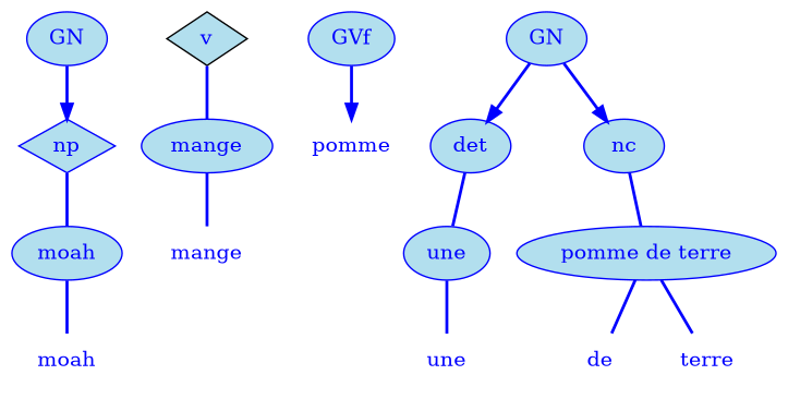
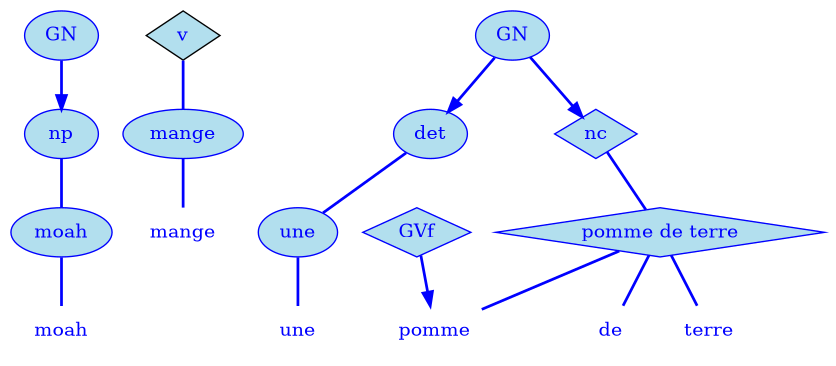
  digraph {
    node [fillcolor=lightblue2 fontcolor=blue shape=plaintext color=blue style=filled]
    edge [arrowhead=none color=blue fontcolor=blue minlen=1 style=bold]
    n1 [height=0.50 label=moah width=0.75 color="" style=""]
    n2 [height=0.50 label=moah shape=ellipse width=1.03]
-   n3 [height=0.50 label=np shape=diamond width=0.75]
+   n3 [height=0.50 label=np shape=ellipse width=0.75]
    n4 [arrowhead=doubleoctagon height=0.50 label=GN width=0.75 shape=""]
    n5 [height=0.50 label=mange width=0.86 color="" style=""]
    n6 [height=0.50 label=mange shape=ellipse width=1.22]
    n7 [color=black height=0.50 label=v shape=diamond width=0.75]
-   n8 [arrowhead=doubleoctagon height=0.50 label=GVf width=0.81 shape=""]
+   n8 [arrowhead=doubleoctagon height=0.50 label=GVf width=0.81 shape=diamond]
    n9 [height=0.50 label=pomme width=0.92 color="" style=""]
    n10 [height=0.50 label=une width=0.75 color="" style=""]
    n11 [height=0.50 label=une shape=ellipse width=0.81]
    n12 [height=0.50 label=det shape=ellipse width=0.75]
    n13 [height=0.50 label=de width=0.75 color="" style=""]
    n14 [height=0.50 label=terre width=0.75 color="" style=""]
-   n15 [height=0.50 label="pomme de terre" shape=ellipse width=2.42]
-   n16 [height=0.50 label=nc shape=ellipse width=0.75]
+   n15 [height=0.50 label="pomme de terre" shape=diamond width=2.42]
+   n16 [height=0.50 label=nc shape=diamond width=0.75]
    n17 [arrowhead=doubleoctagon height=0.50 label=GN width=0.75 shape=""]
    n2 -> n1
    n3 -> n2
    n4 -> n3 [shape=normal arrowhead=""]
    n6 -> n5
    n7 -> n6
    n8 -> n9 [shape=normal arrowhead=""]
    n11 -> n10
    n12 -> n11
+   n15 -> n9
    n15 -> n13
    n15 -> n14
    n16 -> n15
    n17 -> n12 [shape=normal arrowhead=""]
    n17 -> n16 [shape=normal arrowhead=""]
  }
